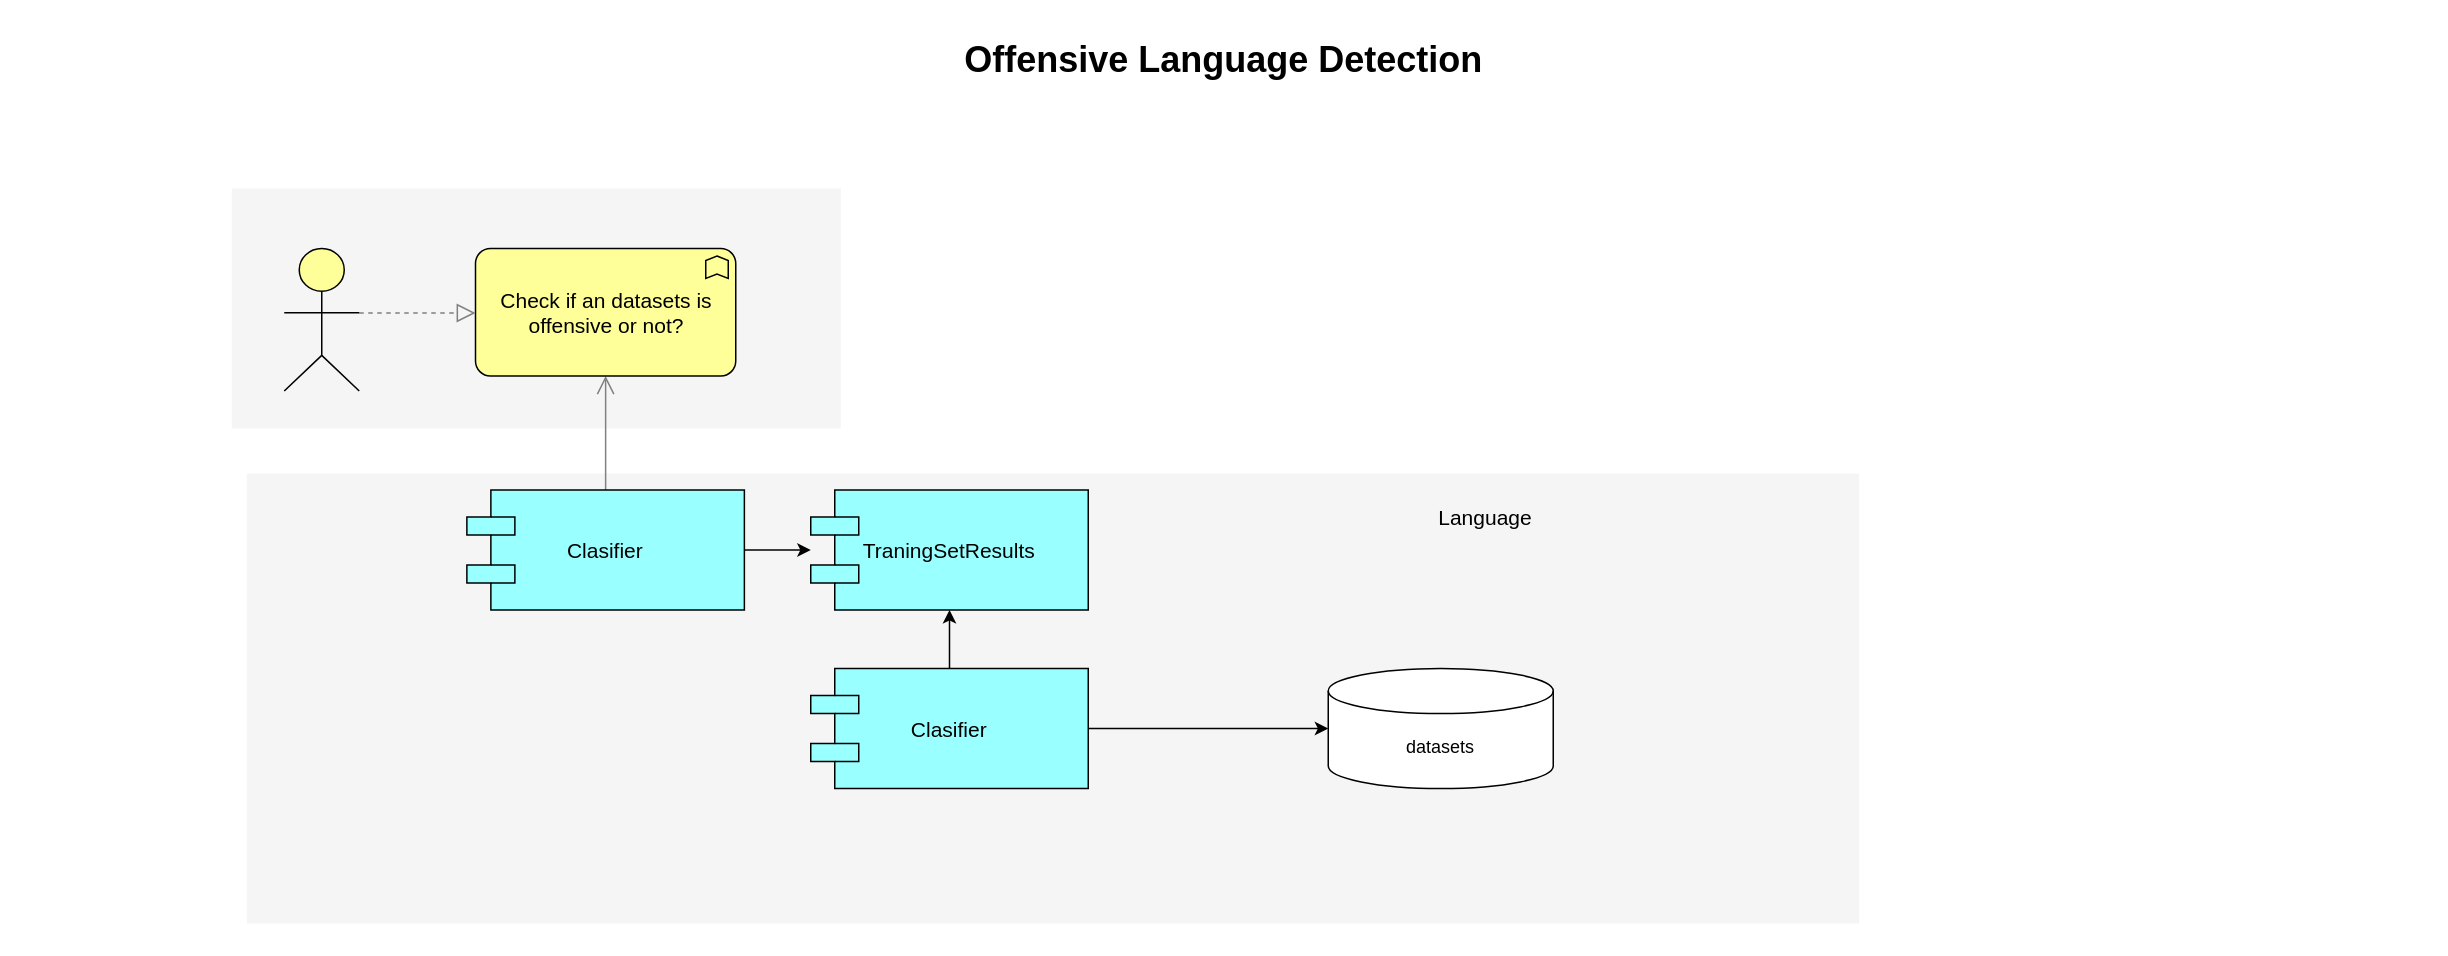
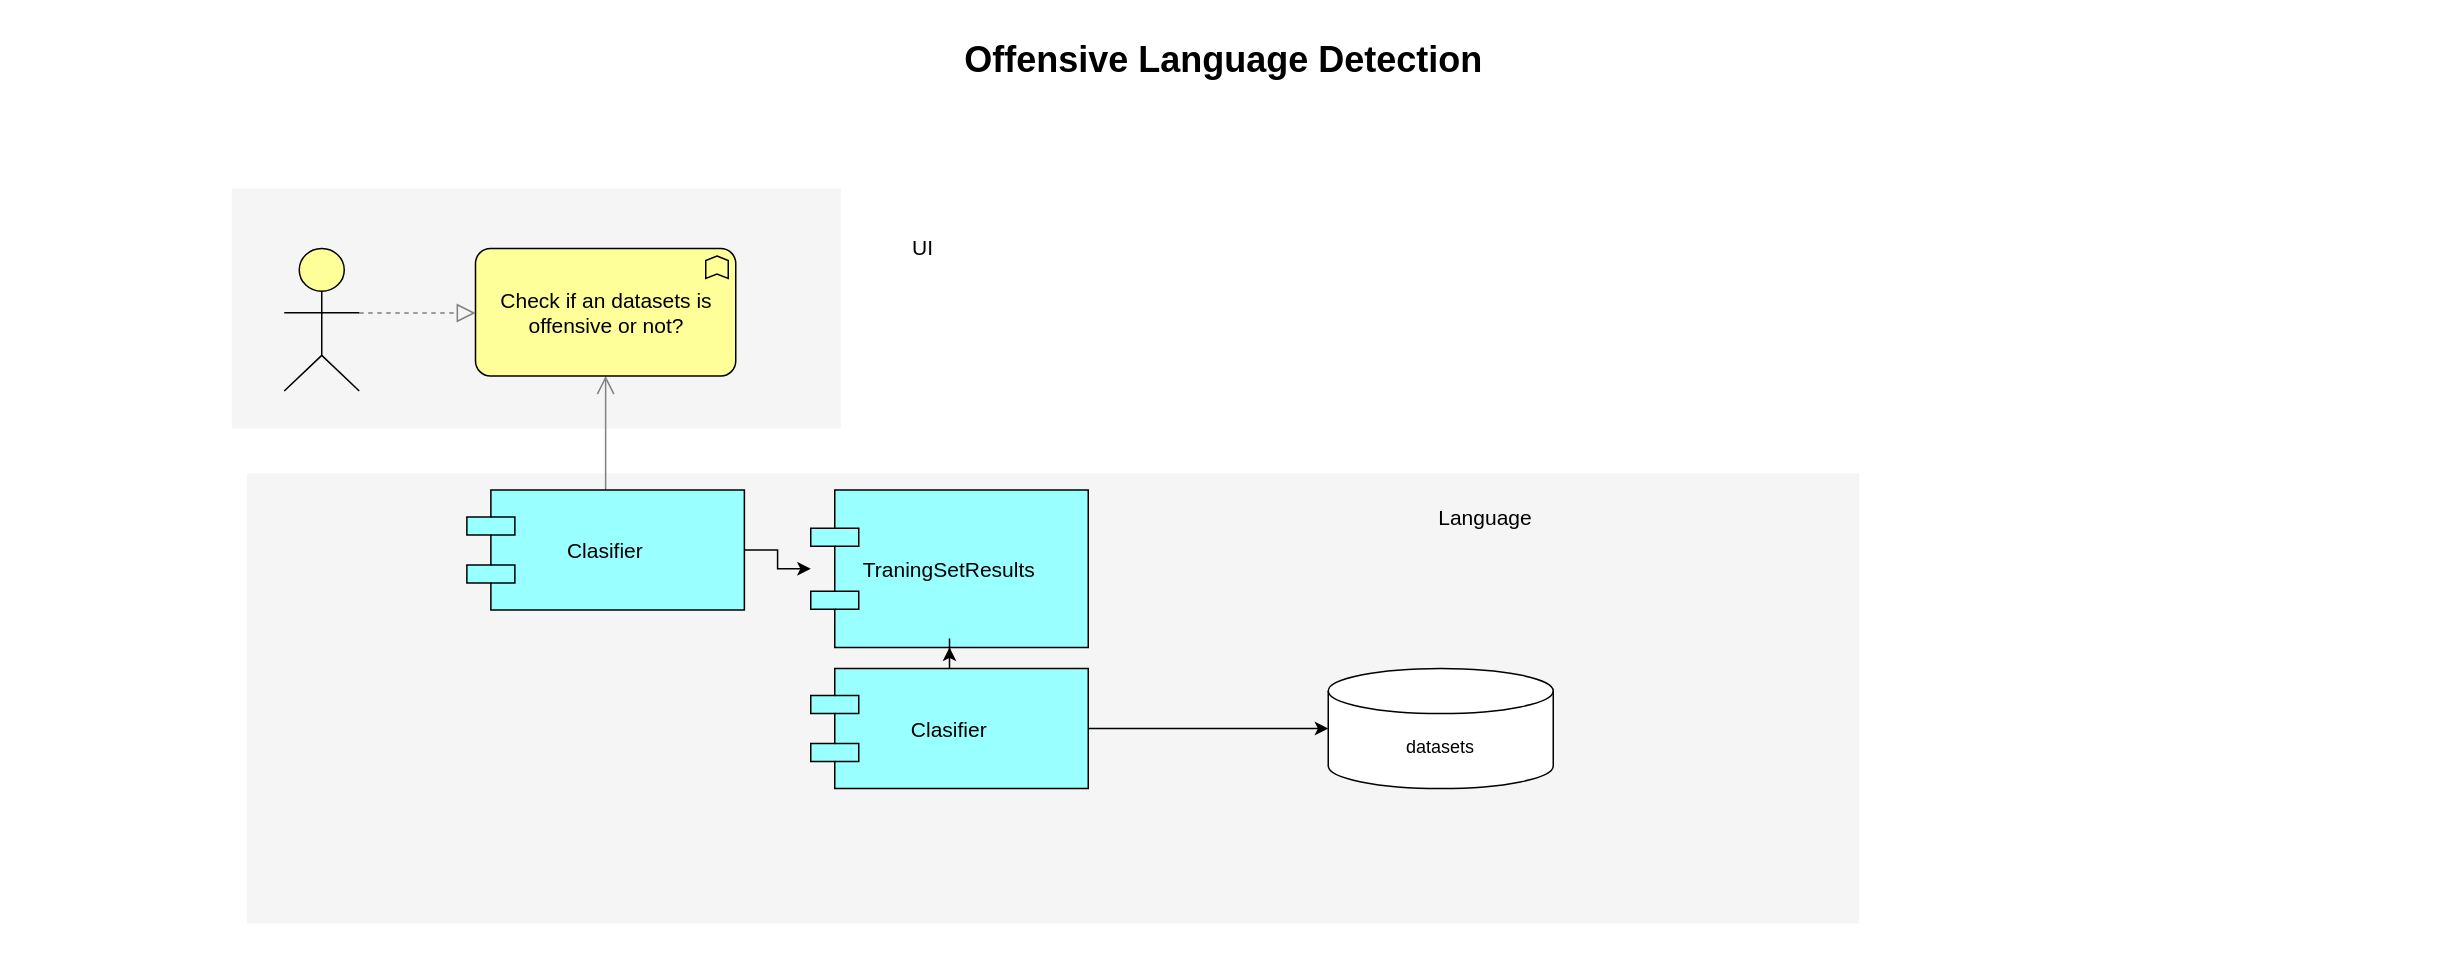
  <mxCell id="0" />
  <mxCell id="1" parent="0" />
  <mxCell id="2" value="" style="whiteSpace=wrap;html=1;strokeColor=none;strokeWidth=1;fillColor=#f5f5f5;fontSize=14;" parent="1" vertex="1"><mxGeometry x="164" y="315" width="1075" height="300" as="geometry" /></mxCell>
  <mxCell id="3" value="" style="whiteSpace=wrap;html=1;strokeColor=none;strokeWidth=1;fillColor=#f5f5f5;fontSize=14;" parent="1" vertex="1"><mxGeometry x="154" y="125" width="406" height="160" as="geometry" /></mxCell>
  <mxCell id="4" style="edgeStyle=elbowEdgeStyle;rounded=1;elbow=vertical;html=1;startSize=10;endArrow=open;endFill=0;endSize=10;jettySize=auto;orthogonalLoop=1;strokeColor=#808080;fontSize=14;" parent="1" source="6" target="8" edge="1"><mxGeometry relative="1" as="geometry" /></mxCell>
  <mxCell id="5" style="edgeStyle=orthogonalEdgeStyle;rounded=0;orthogonalLoop=1;jettySize=auto;html=1;" edge="1" parent="1" source="6" target="7"><mxGeometry relative="1" as="geometry" /></mxCell>
  <mxCell id="6" value="Clasifier" style="shape=component;align=center;fillColor=#99ffff;gradientColor=none;fontSize=14;" parent="1" vertex="1"><mxGeometry x="310.75" y="326" width="185" height="80" as="geometry" /></mxCell>
- <mxCell id="7" value="TraningSetResults" style="shape=component;align=center;fillColor=#99ffff;gradientColor=none;fontSize=14;" parent="1" vertex="1"><mxGeometry x="540" y="326" width="185" height="80" as="geometry" /></mxCell>
+ <mxCell id="7" value="TraningSetResults" style="shape=component;align=center;fillColor=#99ffff;gradientColor=none;fontSize=14;" parent="1" vertex="1"><mxGeometry x="540" y="326" width="185" height="105" as="geometry" /></mxCell>
  <mxCell id="8" value="Check if an datasets is offensive or not?" style="html=1;whiteSpace=wrap;fillColor=#ffff99;shape=mxgraph.archimate3.application;appType=func;archiType=rounded;fontSize=14;" parent="1" vertex="1"><mxGeometry x="316.5" y="165" width="173.5" height="85" as="geometry" /></mxCell>
  <mxCell id="9" value="Language" style="text;html=1;strokeColor=none;fillColor=none;align=center;verticalAlign=middle;whiteSpace=wrap;fontSize=14;" parent="1" vertex="1"><mxGeometry x="870" y="335" width="240" height="20" as="geometry" /></mxCell>
  <mxCell id="10" style="edgeStyle=elbowEdgeStyle;rounded=1;elbow=vertical;html=1;dashed=1;startSize=10;endArrow=block;endFill=0;endSize=10;jettySize=auto;orthogonalLoop=1;strokeColor=#808080;fontSize=14;" parent="1" source="11" target="8" edge="1"><mxGeometry relative="1" as="geometry" /></mxCell>
  <mxCell id="11" value="" style="html=1;whiteSpace=wrap;fillColor=#ffff99;shape=mxgraph.archimate3.actor;fontSize=14;" parent="1" vertex="1"><mxGeometry x="189" y="165" width="50" height="95" as="geometry" /></mxCell>
  <mxCell id="12" value="Offensive Language Detection" style="text;strokeColor=none;fillColor=none;html=1;fontSize=24;fontStyle=1;verticalAlign=middle;align=center;" parent="1" vertex="1"><mxGeometry x="20" y="20" width="1590" height="40" as="geometry" /></mxCell>
  <mxCell id="13" value="datasets" style="shape=cylinder3;whiteSpace=wrap;html=1;boundedLbl=1;backgroundOutline=1;size=15;" vertex="1" parent="1"><mxGeometry x="885" y="445" width="150" height="80" as="geometry" /></mxCell>
  <mxCell id="14" style="edgeStyle=orthogonalEdgeStyle;rounded=0;orthogonalLoop=1;jettySize=auto;html=1;entryX=0.5;entryY=1;entryDx=0;entryDy=0;" edge="1" parent="1" source="16" target="7"><mxGeometry relative="1" as="geometry" /></mxCell>
  <mxCell id="15" style="edgeStyle=orthogonalEdgeStyle;rounded=0;orthogonalLoop=1;jettySize=auto;html=1;" edge="1" parent="1" source="16" target="13"><mxGeometry relative="1" as="geometry" /></mxCell>
  <mxCell id="16" value="Clasifier" style="shape=component;align=center;fillColor=#99ffff;gradientColor=none;fontSize=14;" vertex="1" parent="1"><mxGeometry x="540" y="445" width="185" height="80" as="geometry" /></mxCell>
+ <mxCell id="17" value="UI" style="text;html=1;strokeColor=none;fillColor=none;align=center;verticalAlign=middle;whiteSpace=wrap;fontSize=14;" vertex="1" parent="1"><mxGeometry x="570" y="155" width="90" height="20" as="geometry" /></mxCell>
